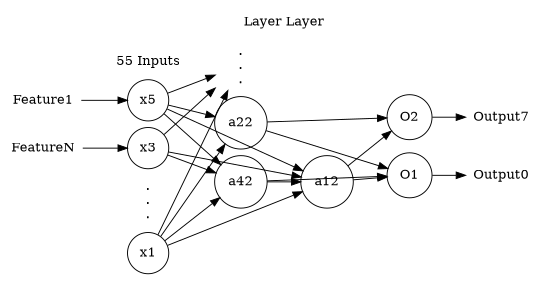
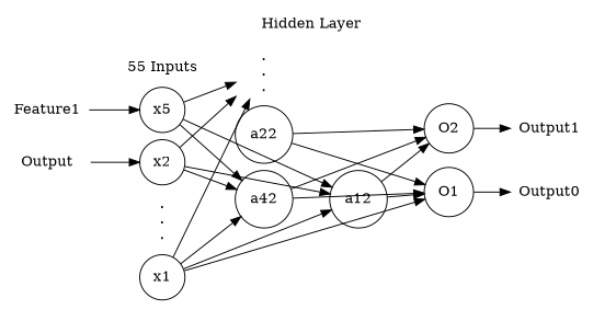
  digraph {
    nodesep=0.1
    rankdir=LR
    splines=line
    node [color=black shape=circle style=solid]
    O1
    O2
    n3 [label=Output0 shape=none color="" style=""]
-   n4 [label=Output7 shape=none color="" style=""]
+   n4 [label=Output1 shape=none color="" style=""]
    n5 [label=Feature1 shape=none color="" style=""]
-   n6 [label=FeatureN shape=none color="" style=""]
+   n6 [label=Output shape=none color="" style=""]
    x1
    n8 [label=x5]
    n9 [label=".\n.\n.\n" shape=none]
-   x3
+   x3 [label=x2]
    a12
    a22
    n13 [label=".\n.\n.\n" shape=none]
    a42
    subgraph sub_1 {
      rank=same
      O1
      O2
    }
    subgraph sub_2 {
      rank=same
      n3
      n4
    }
    subgraph sub_3 {
      color=white
      subgraph sub_4 {
        color=white
        rank=same
        n5
        n6
      }
    }
    subgraph cluster_5 {
      color=white
      label="55 Inputs"
      subgraph sub_6 {
        color=white
        label="15 Inputs"
        rank=same
        x1
        n8
        n9
        x3
      }
    }
    subgraph cluster_7 {
      color=white
-     label="Layer Layer"
+     label="Hidden Layer"
      a12
      a22
      n13
      a42
    }
    subgraph cluster_8 {
      color=white
      label="2 nuerons"
      subgraph sub_9 {
        color=white
        label="2 nuerons"
        rank=same
      }
    }
    subgraph sub_10 {
      color=white
      ordering=out
      subgraph sub_11 {
        color=white
        ordering=out
        rank=same
        n3
        n4
      }
    }
    O1 -> n3
    O2 -> n4
    n5 -> n8
    n6 -> x3
    x1 -> a12
-   x1 -> a22
+   x1 -> O1
    x1 -> n13
    x1 -> a42
    n8 -> a12
-   n8 -> a22
    n8 -> n13
    n8 -> a42
    x3 -> a12
    x3 -> n13
    x3 -> a42
    a12 -> O1
    a12 -> O2
    a22 -> O1
    a22 -> O2
    a42 -> O1
-   a42 -> a12
+   a42 -> O2
  }
